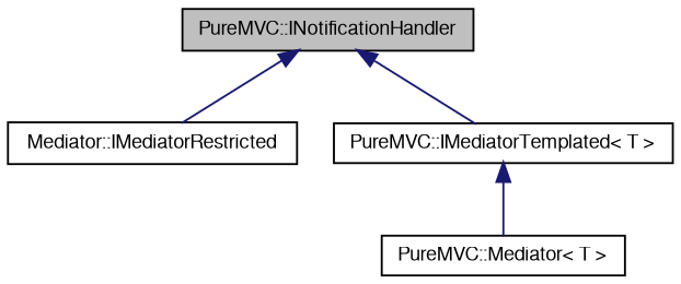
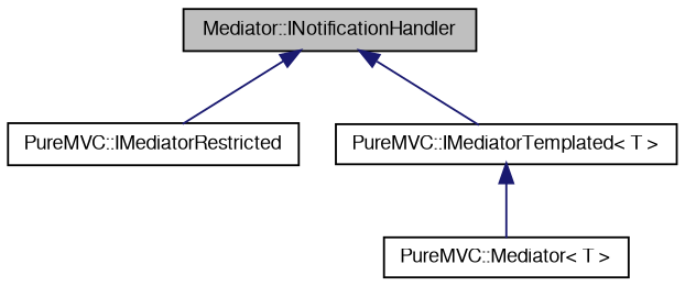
  digraph {
    node [color=black fillcolor=white fontname=FreeSans fontsize=10 shape=record style=filled]
    edge [color=midnightblue dir=back fontname=FreeSans fontsize=10 labelfontname=FreeSans labelfontsize=10 style=solid]
-   n1 [fillcolor=grey75 fontcolor=black height=0.2 label="PureMVC::INotificationHandler" width=0.4]
-   n2 [height=0.2 label="Mediator::IMediatorRestricted" width=0.4]
+   n1 [fillcolor=grey75 fontcolor=black height=0.2 label="Mediator::INotificationHandler" width=0.4]
+   n2 [height=0.2 label="PureMVC::IMediatorRestricted" width=0.4]
    n3 [height=0.2 label="PureMVC::IMediatorTemplated\< T \>" width=0.4]
    n4 [height=0.2 label="PureMVC::Mediator\< T \>" width=0.4]
    n1 -> n2
    n1 -> n3
    n3 -> n4
  }
